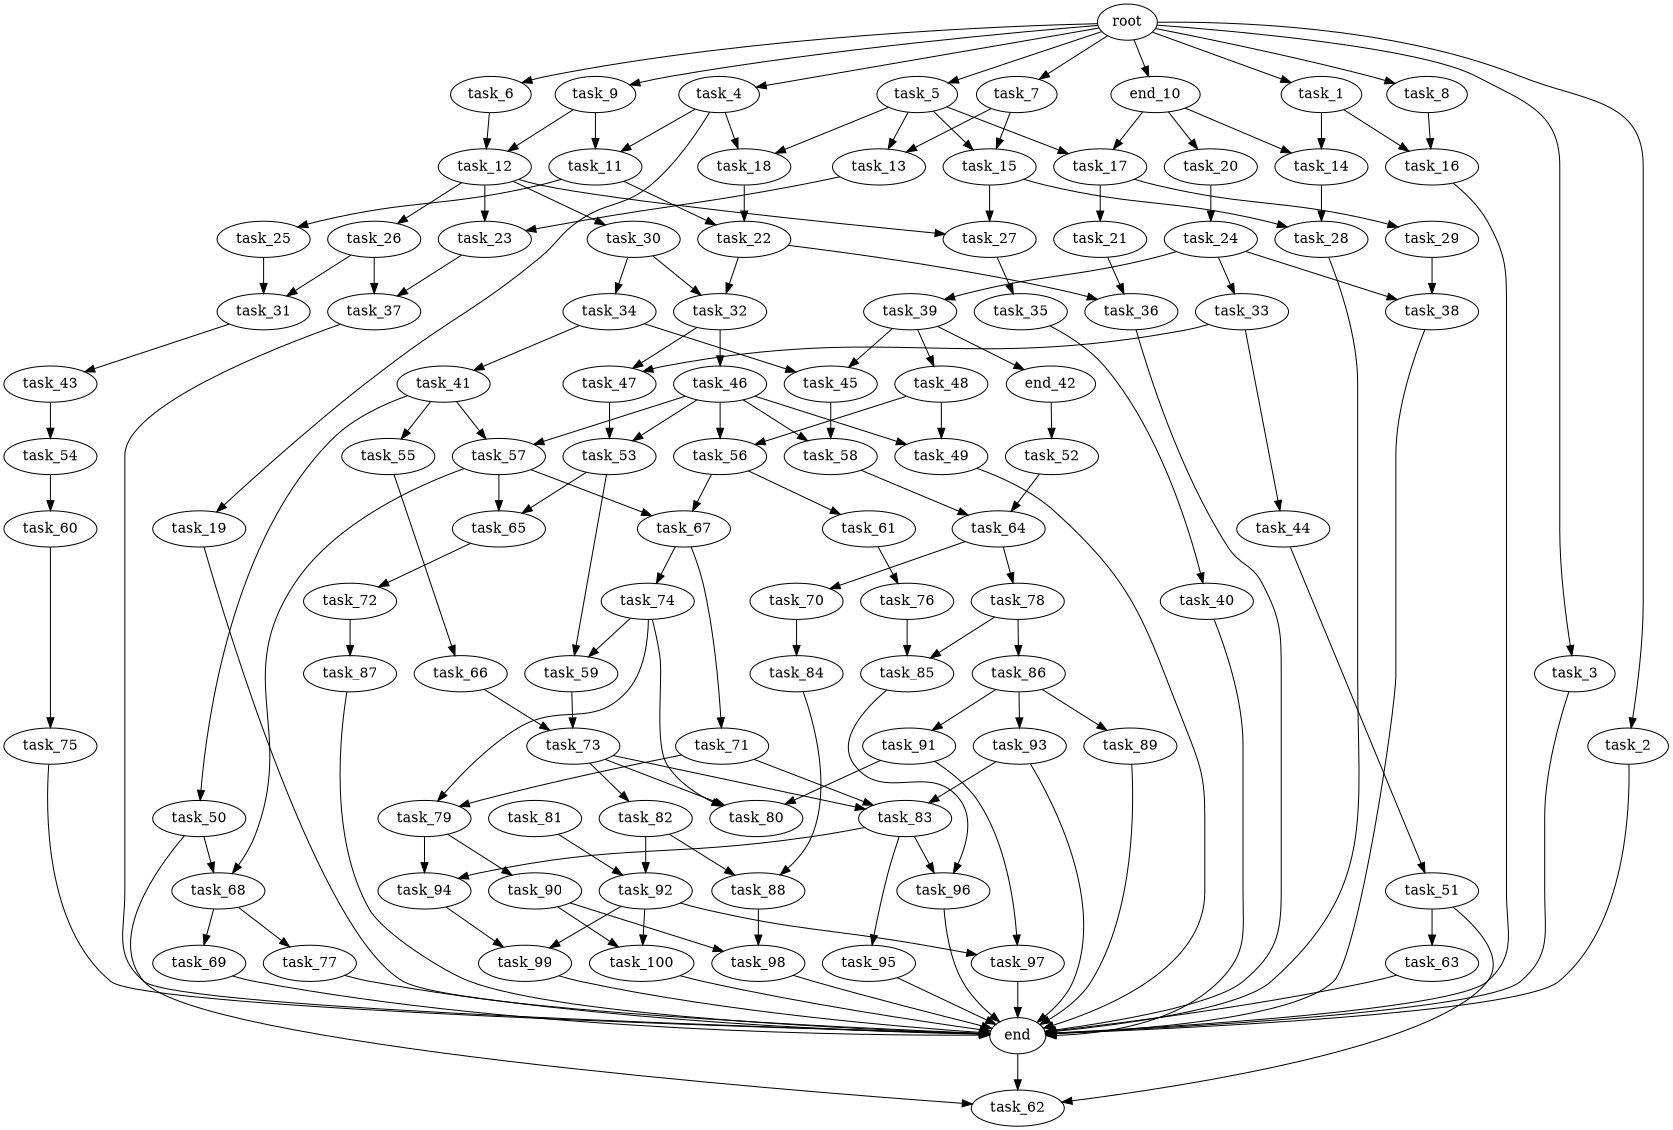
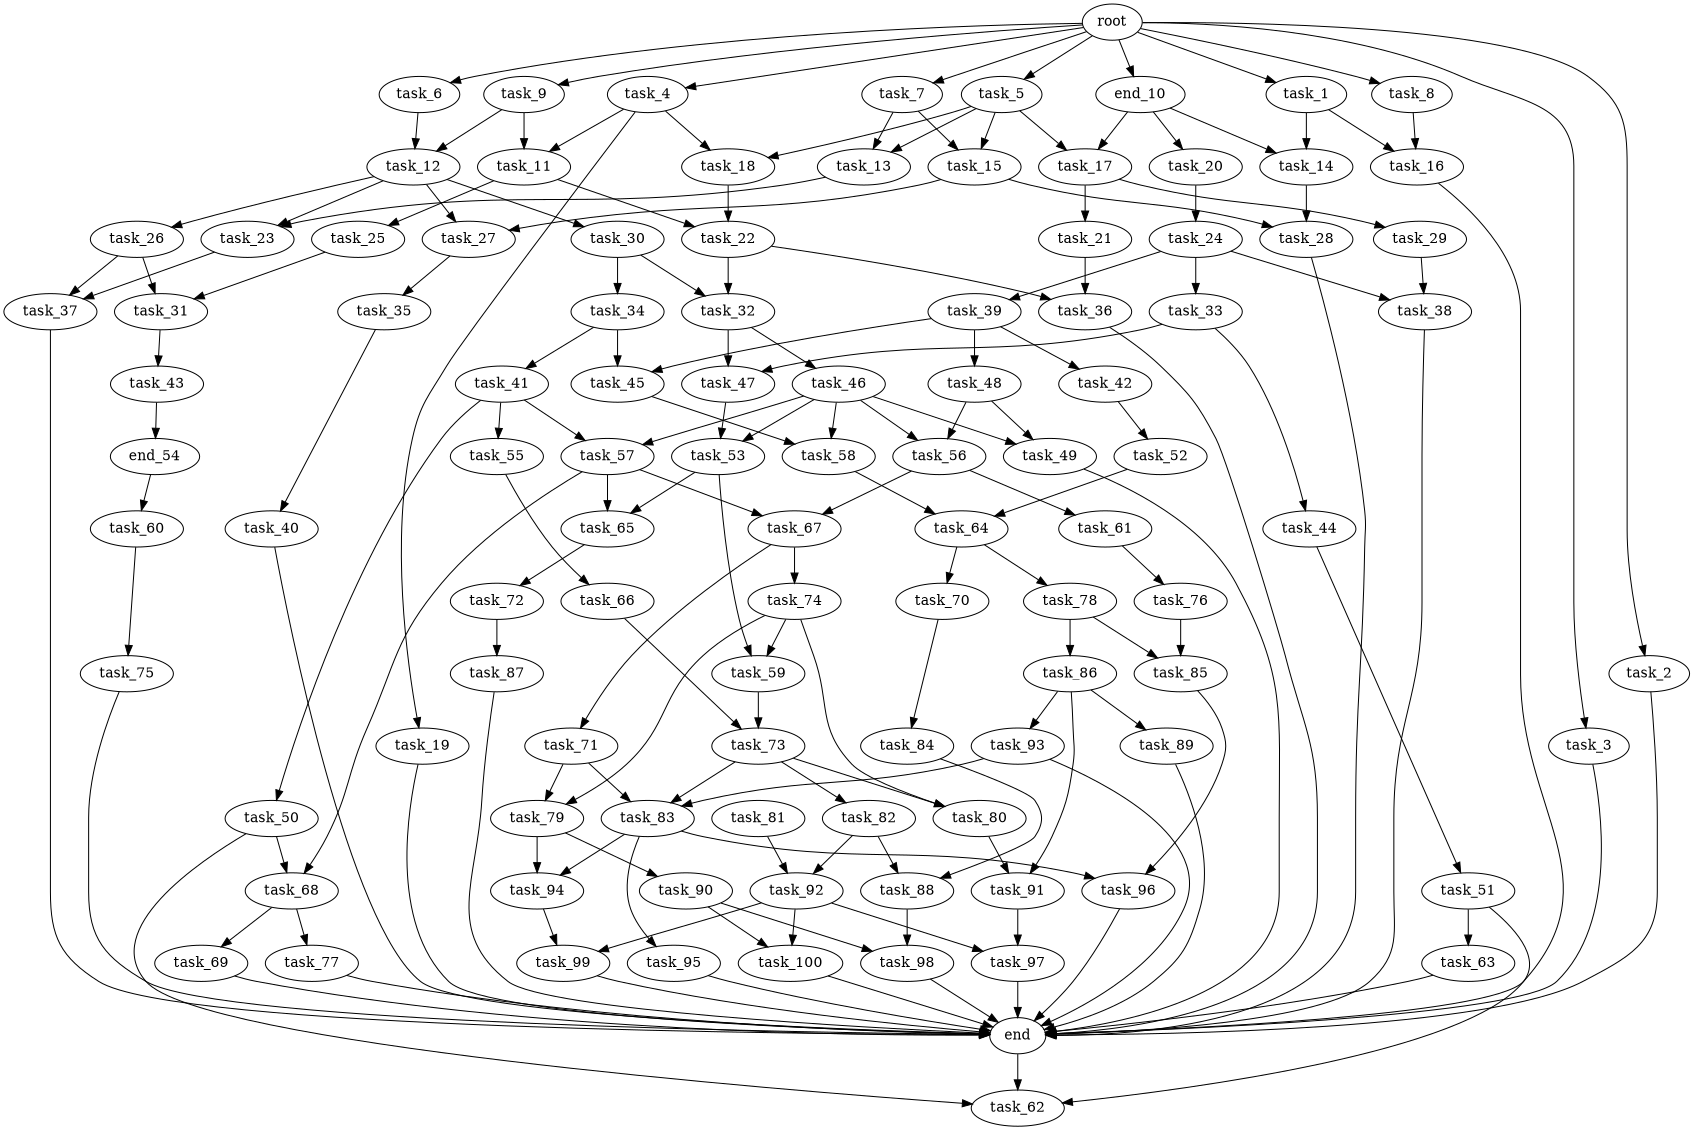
  digraph {
    fontname="DejaVu Serif"
    node [fontname="DejaVu Serif"]
    edge [fontname="DejaVu Serif"]
    task_19
    end
    task_62
    task_53
    task_59
    task_65
    task_73
    task_72
    task_69
    task_25
    task_31
    task_43
    task_51
    task_63
    task_61
    task_76
    task_85
    task_87
    task_74
    task_79
    task_80
    task_83
    task_82
    task_6
    task_12
    task_23
    task_27
    task_26
    task_30
    root
    task_3
    task_9
    task_8
    task_7
    task_1
    task_5
    task_4
    task_2
    n39 [label=end_10]
    task_11
    task_16
    task_13
    task_15
    task_14
    task_17
    task_18
    task_20
    task_60
    task_75
    task_96
    task_48
    task_56
    task_49
    task_67
    task_84
    task_88
    task_98
    task_86
    task_89
    task_93
    task_91
    task_97
    task_22
    task_36
    task_32
-   task_54
+   task_54 [label=end_54]
    task_58
    task_64
    task_78
    task_70
    task_57
    task_68
    task_77
    task_71
    task_47
    task_46
    task_28
    task_41
    task_50
    task_55
    task_66
    task_94
    task_99
    task_37
    task_35
    task_40
-   task_42 [label=end_42]
+   task_42
    task_52
    task_45
    task_21
    task_29
    task_38
    task_100
    task_95
    task_90
    task_34
    task_92
    task_24
    task_33
    task_39
    task_44
    task_81
    task_19 -> end
    end -> task_62
    task_53 -> task_59
    task_53 -> task_65
    task_59 -> task_73
    task_65 -> task_72
    task_73 -> task_80
    task_73 -> task_83
    task_73 -> task_82
    task_72 -> task_87
    task_69 -> end
    task_25 -> task_31
    task_31 -> task_43
    task_43 -> task_54
    task_51 -> task_62
    task_51 -> task_63
    task_63 -> end
    task_61 -> task_76
    task_76 -> task_85
    task_85 -> task_96
    task_87 -> end
    task_74 -> task_59
    task_74 -> task_79
    task_74 -> task_80
    task_79 -> task_94
    task_79 -> task_90
-   task_91 -> task_80
+   task_80 -> task_91
    task_83 -> task_96
    task_83 -> task_94
    task_83 -> task_95
    task_82 -> task_88
    task_82 -> task_92
    task_6 -> task_12
    task_12 -> task_23
    task_12 -> task_27
    task_12 -> task_26
    task_12 -> task_30
    task_23 -> task_37
    task_27 -> task_35
    task_26 -> task_31
    task_26 -> task_37
    task_30 -> task_32
    task_30 -> task_34
    root -> task_6
    root -> task_3
    root -> task_9
    root -> task_8
    root -> task_7
    root -> task_1
    root -> task_5
    root -> task_4
    root -> task_2
    root -> n39
    task_3 -> end
    task_9 -> task_12
    task_9 -> task_11
    task_8 -> task_16
    task_7 -> task_13
    task_7 -> task_15
    task_1 -> task_16
    task_1 -> task_14
    task_5 -> task_13
    task_5 -> task_15
    task_5 -> task_17
    task_5 -> task_18
    task_4 -> task_19
    task_4 -> task_11
    task_4 -> task_18
    task_2 -> end
    n39 -> task_14
    n39 -> task_17
    n39 -> task_20
    task_11 -> task_25
    task_11 -> task_22
    task_16 -> end
    task_13 -> task_23
    task_15 -> task_27
    task_15 -> task_28
    task_14 -> task_28
    task_17 -> task_21
    task_17 -> task_29
    task_18 -> task_22
    task_20 -> task_24
    task_60 -> task_75
    task_75 -> end
    task_96 -> end
    task_48 -> task_56
    task_48 -> task_49
    task_56 -> task_61
    task_56 -> task_67
    task_49 -> end
    task_67 -> task_74
    task_67 -> task_71
    task_84 -> task_88
    task_88 -> task_98
    task_98 -> end
    task_86 -> task_89
    task_86 -> task_93
    task_86 -> task_91
    task_89 -> end
    task_93 -> end
    task_93 -> task_83
    task_91 -> task_97
    task_97 -> end
    task_22 -> task_36
    task_22 -> task_32
    task_36 -> end
    task_32 -> task_47
    task_32 -> task_46
    task_54 -> task_60
    task_58 -> task_64
    task_64 -> task_78
    task_64 -> task_70
    task_78 -> task_85
    task_78 -> task_86
    task_70 -> task_84
    task_57 -> task_65
    task_57 -> task_67
    task_57 -> task_68
    task_68 -> task_69
    task_68 -> task_77
    task_77 -> end
    task_71 -> task_79
    task_71 -> task_83
    task_47 -> task_53
    task_46 -> task_53
    task_46 -> task_56
    task_46 -> task_49
    task_46 -> task_58
    task_46 -> task_57
    task_28 -> end
    task_41 -> task_57
    task_41 -> task_50
    task_41 -> task_55
    task_50 -> task_62
    task_50 -> task_68
    task_55 -> task_66
    task_66 -> task_73
    task_94 -> task_99
    task_99 -> end
    task_37 -> end
    task_35 -> task_40
    task_40 -> end
    task_42 -> task_52
    task_52 -> task_64
    task_45 -> task_58
    task_21 -> task_36
    task_29 -> task_38
    task_38 -> end
    task_100 -> end
    task_95 -> end
    task_90 -> task_98
    task_90 -> task_100
    task_34 -> task_41
    task_34 -> task_45
    task_92 -> task_97
    task_92 -> task_99
    task_92 -> task_100
    task_24 -> task_38
    task_24 -> task_33
    task_24 -> task_39
    task_33 -> task_47
    task_33 -> task_44
    task_39 -> task_48
    task_39 -> task_42
    task_39 -> task_45
    task_44 -> task_51
    task_81 -> task_92
  }
